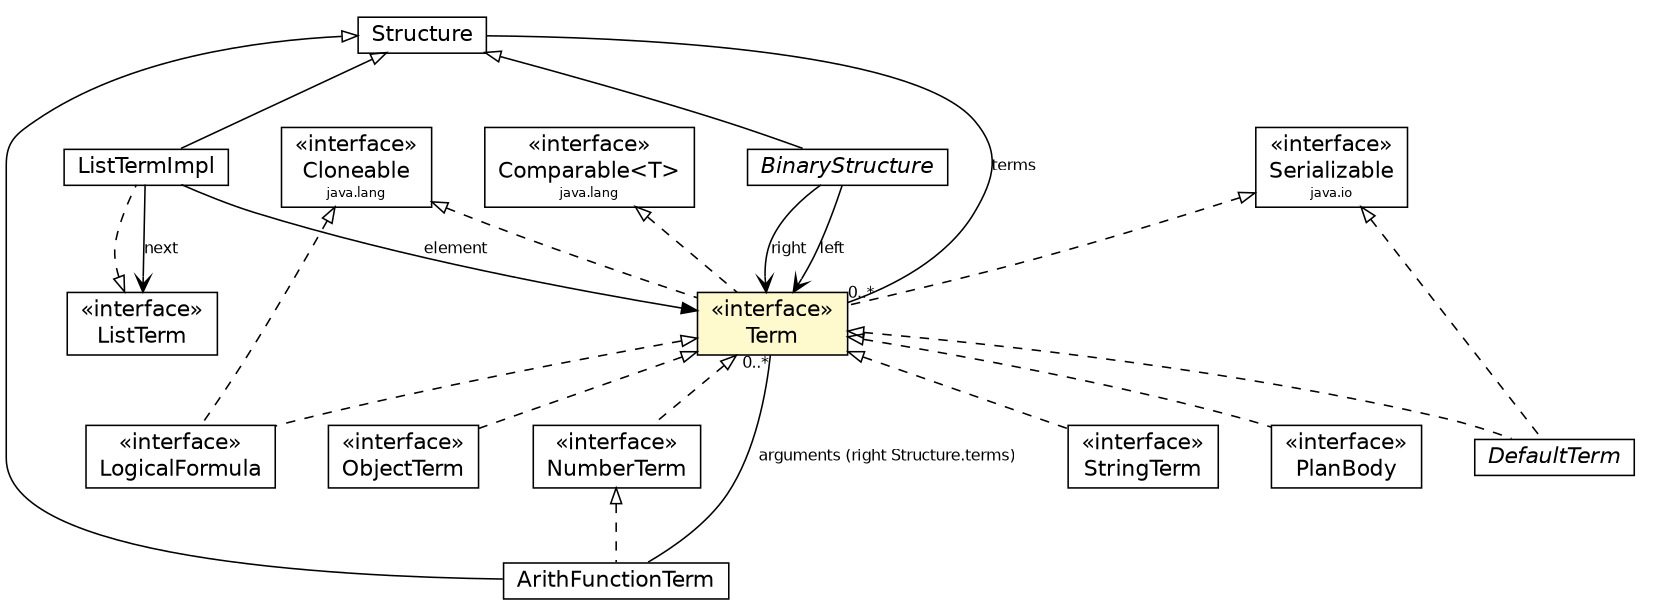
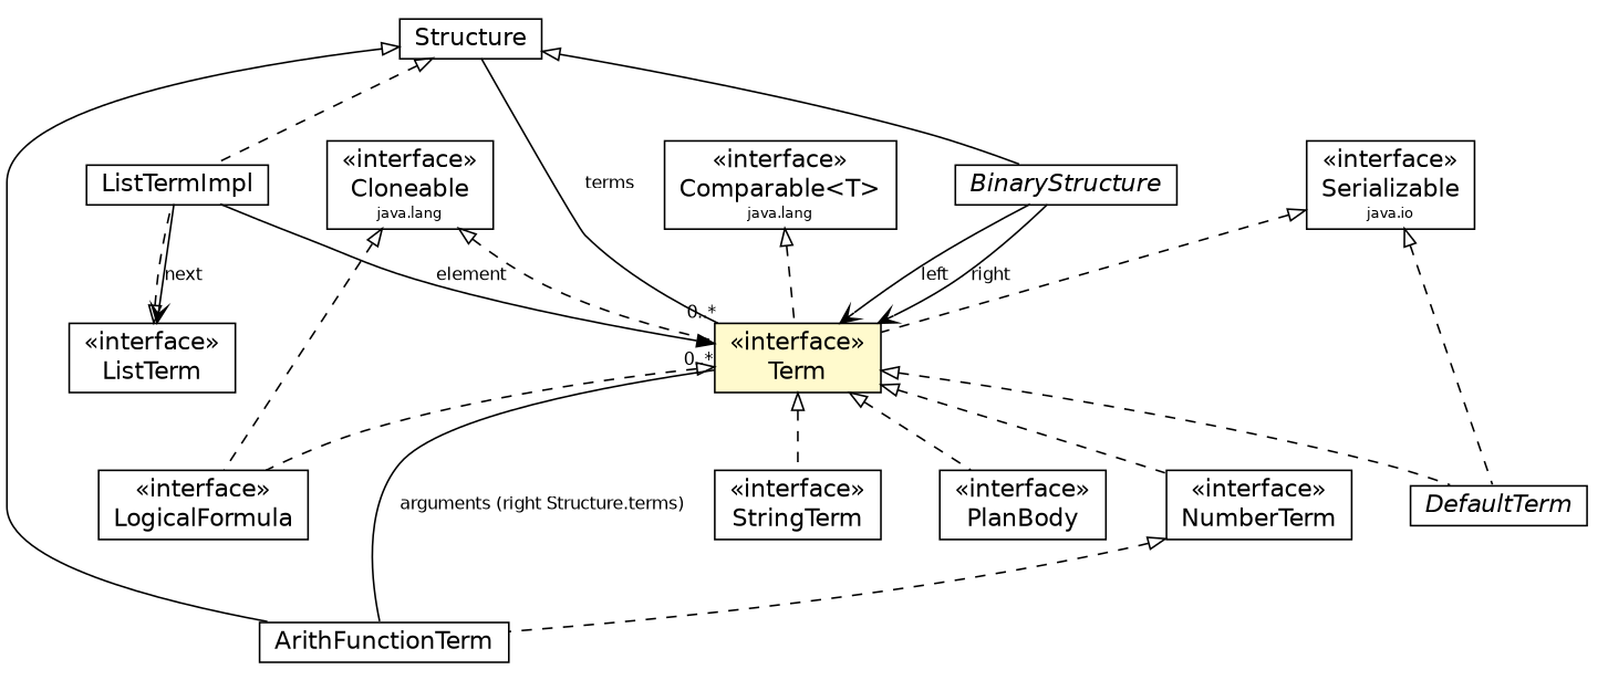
  digraph {
    nodesep=0.25
    ranksep=0.5
    node [fontcolor=black fontname=Helvetica fontsize=14.0 shape=plaintext]
    edge [arrowtail=empty dir=back fontname=Helvetica fontsize=10 headport=p labelfontname=Helvetica labelfontsize=10 style=dashed tailport=p]
    n1 [label=<<table title="jason.asSyntax.Term" border="0" cellborder="1" cellspacing="0" cellpadding="2" port="p" bgcolor="lemonChiffon" href="./Term.html"> 		<tr><td><table border="0" cellspacing="0" cellpadding="1"> <tr><td align="center" balign="center"> &#171;interface&#187; </td></tr> <tr><td align="center" balign="center"> Term </td></tr> 		</table></td></tr> 		</table>>]
    n2 [label=<<table title="jason.asSyntax.StringTerm" border="0" cellborder="1" cellspacing="0" cellpadding="2" port="p" href="./StringTerm.html"> 		<tr><td><table border="0" cellspacing="0" cellpadding="1"> <tr><td align="center" balign="center"> &#171;interface&#187; </td></tr> <tr><td align="center" balign="center"> StringTerm </td></tr> 		</table></td></tr> 		</table>>]
    n3 [label=<<table title="jason.asSyntax.PlanBody" border="0" cellborder="1" cellspacing="0" cellpadding="2" port="p" href="./PlanBody.html"> 		<tr><td><table border="0" cellspacing="0" cellpadding="1"> <tr><td align="center" balign="center"> &#171;interface&#187; </td></tr> <tr><td align="center" balign="center"> PlanBody </td></tr> 		</table></td></tr> 		</table>>]
-   n4 [label=<<table title="jason.asSyntax.ObjectTerm" border="0" cellborder="1" cellspacing="0" cellpadding="2" port="p" href="./ObjectTerm.html"> 		<tr><td><table border="0" cellspacing="0" cellpadding="1"> <tr><td align="center" balign="center"> &#171;interface&#187; </td></tr> <tr><td align="center" balign="center"> ObjectTerm </td></tr> 		</table></td></tr> 		</table>>]
    n5 [label=<<table title="jason.asSyntax.NumberTerm" border="0" cellborder="1" cellspacing="0" cellpadding="2" port="p" href="./NumberTerm.html"> 		<tr><td><table border="0" cellspacing="0" cellpadding="1"> <tr><td align="center" balign="center"> &#171;interface&#187; </td></tr> <tr><td align="center" balign="center"> NumberTerm </td></tr> 		</table></td></tr> 		</table>>]
    n6 [label=<<table title="jason.asSyntax.LogicalFormula" border="0" cellborder="1" cellspacing="0" cellpadding="2" port="p" href="./LogicalFormula.html"> 		<tr><td><table border="0" cellspacing="0" cellpadding="1"> <tr><td align="center" balign="center"> &#171;interface&#187; </td></tr> <tr><td align="center" balign="center"> LogicalFormula </td></tr> 		</table></td></tr> 		</table>>]
    n7 [label=<<table title="jason.asSyntax.DefaultTerm" border="0" cellborder="1" cellspacing="0" cellpadding="2" port="p" href="./DefaultTerm.html"> 		<tr><td><table border="0" cellspacing="0" cellpadding="1"> <tr><td align="center" balign="center"><font face="Helvetica-Oblique"> DefaultTerm </font></td></tr> 		</table></td></tr> 		</table>>]
    n8 [label=<<table title="jason.asSyntax.ArithFunctionTerm" border="0" cellborder="1" cellspacing="0" cellpadding="2" port="p" href="./ArithFunctionTerm.html"> 		<tr><td><table border="0" cellspacing="0" cellpadding="1"> <tr><td align="center" balign="center"> ArithFunctionTerm </td></tr> 		</table></td></tr> 		</table>>]
    n9 [label=<<table title="jason.asSyntax.ListTerm" border="0" cellborder="1" cellspacing="0" cellpadding="2" port="p" href="./ListTerm.html"> 		<tr><td><table border="0" cellspacing="0" cellpadding="1"> <tr><td align="center" balign="center"> &#171;interface&#187; </td></tr> <tr><td align="center" balign="center"> ListTerm </td></tr> 		</table></td></tr> 		</table>>]
    n10 [label=<<table title="jason.asSyntax.ListTermImpl" border="0" cellborder="1" cellspacing="0" cellpadding="2" port="p" href="./ListTermImpl.html"> 		<tr><td><table border="0" cellspacing="0" cellpadding="1"> <tr><td align="center" balign="center"> ListTermImpl </td></tr> 		</table></td></tr> 		</table>>]
    n11 [label=<<table title="jason.asSyntax.Structure" border="0" cellborder="1" cellspacing="0" cellpadding="2" port="p" href="./Structure.html"> 		<tr><td><table border="0" cellspacing="0" cellpadding="1"> <tr><td align="center" balign="center"> Structure </td></tr> 		</table></td></tr> 		</table>>]
    n12 [label=<<table title="jason.asSyntax.BinaryStructure" border="0" cellborder="1" cellspacing="0" cellpadding="2" port="p" href="./BinaryStructure.html"> 		<tr><td><table border="0" cellspacing="0" cellpadding="1"> <tr><td align="center" balign="center"><font face="Helvetica-Oblique"> BinaryStructure </font></td></tr> 		</table></td></tr> 		</table>>]
    n13 [label=<<table title="java.lang.Cloneable" border="0" cellborder="1" cellspacing="0" cellpadding="2" port="p" href="http://java.sun.com/j2se/1.4.2/docs/api/java/lang/Cloneable.html"> 		<tr><td><table border="0" cellspacing="0" cellpadding="1"> <tr><td align="center" balign="center"> &#171;interface&#187; </td></tr> <tr><td align="center" balign="center"> Cloneable </td></tr> <tr><td align="center" balign="center"><font point-size="8.0"> java.lang </font></td></tr> 		</table></td></tr> 		</table>>]
    n14 [label=<<table title="java.lang.Comparable" border="0" cellborder="1" cellspacing="0" cellpadding="2" port="p" href="http://java.sun.com/j2se/1.4.2/docs/api/java/lang/Comparable.html"> 		<tr><td><table border="0" cellspacing="0" cellpadding="1"> <tr><td align="center" balign="center"> &#171;interface&#187; </td></tr> <tr><td align="center" balign="center"> Comparable&lt;T&gt; </td></tr> <tr><td align="center" balign="center"><font point-size="8.0"> java.lang </font></td></tr> 		</table></td></tr> 		</table>>]
    n15 [label=<<table title="java.io.Serializable" border="0" cellborder="1" cellspacing="0" cellpadding="2" port="p" href="http://java.sun.com/j2se/1.4.2/docs/api/java/io/Serializable.html"> 		<tr><td><table border="0" cellspacing="0" cellpadding="1"> <tr><td align="center" balign="center"> &#171;interface&#187; </td></tr> <tr><td align="center" balign="center"> Serializable </td></tr> <tr><td align="center" balign="center"><font point-size="8.0"> java.io </font></td></tr> 		</table></td></tr> 		</table>>]
    n1 -> n2
    n1 -> n3
-   n1 -> n4
    n1 -> n5
    n1 -> n6
    n1 -> n7
    n5 -> n8
    n8 -> n1 [arrowhead=none arrowtail=diamond color=black fontcolor=black fontsize=10.0 headlabel="0..*" label="arguments (right Structure.terms)" dir="" style=""]
    n9 -> n10
    n10 -> n1 [arrowhead=normal color=black fontcolor=black fontsize=10.0 label=element arrowtail="" dir="" style=""]
    n10 -> n9 [arrowhead=open color=black fontcolor=black fontsize=10.0 label=next arrowtail="" dir="" style=""]
    n11 -> n1 [arrowhead=none arrowtail=diamond color=black fontcolor=black fontsize=10.0 headlabel="0..*" label=terms dir="" style=""]
    n11 -> n8 [style=""]
-   n11 -> n10 [style=""]
+   n11 -> n10
    n11 -> n12 [style=""]
    n12 -> n1 [arrowhead=open color=black fontcolor=black fontsize=10.0 label=left arrowtail="" dir="" style=""]
    n12 -> n1 [arrowhead=open color=black fontcolor=black fontsize=10.0 label=right arrowtail="" dir="" style=""]
    n13 -> n1
    n13 -> n6
    n14 -> n1
    n15 -> n1
    n15 -> n7
  }
